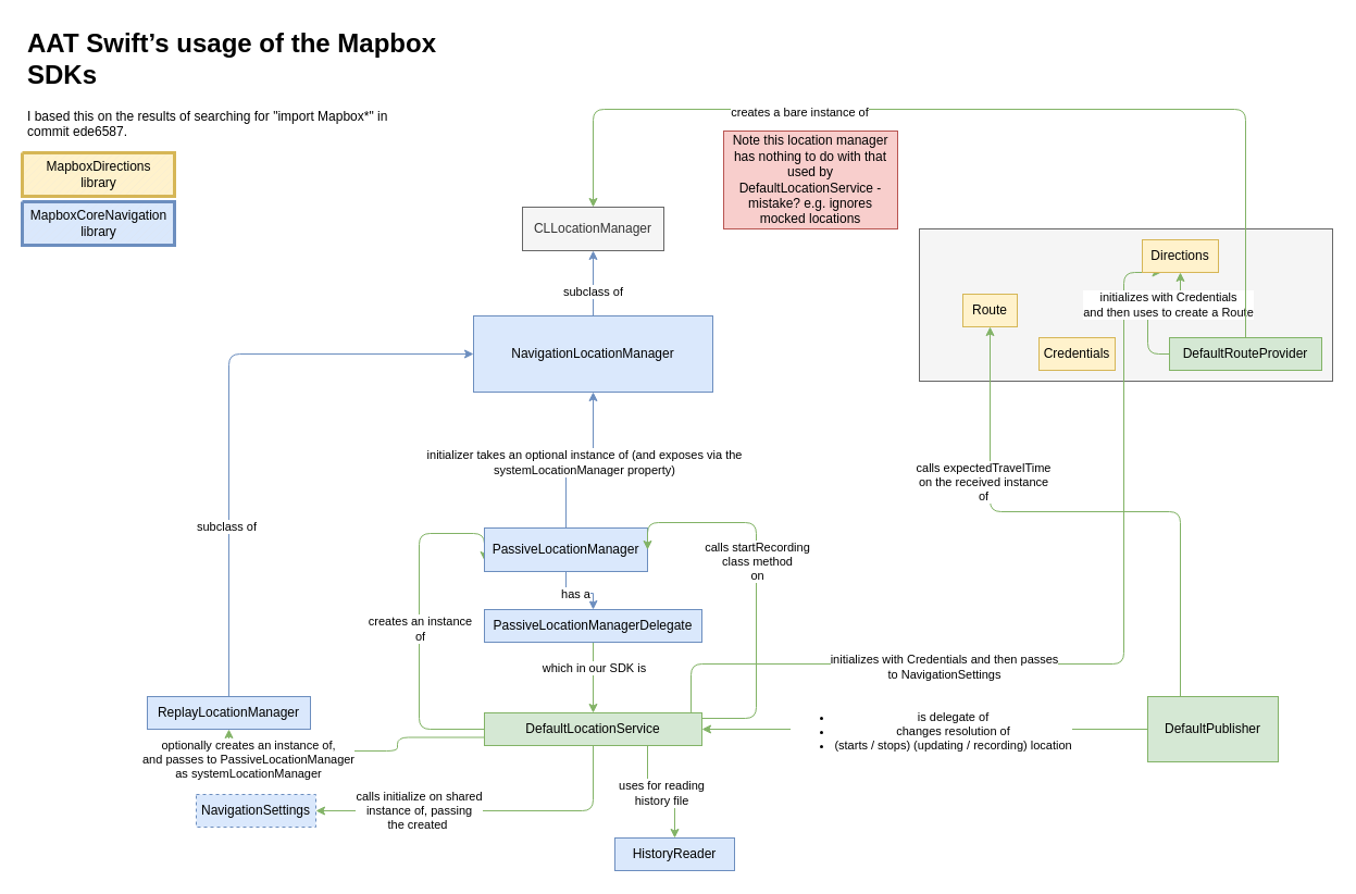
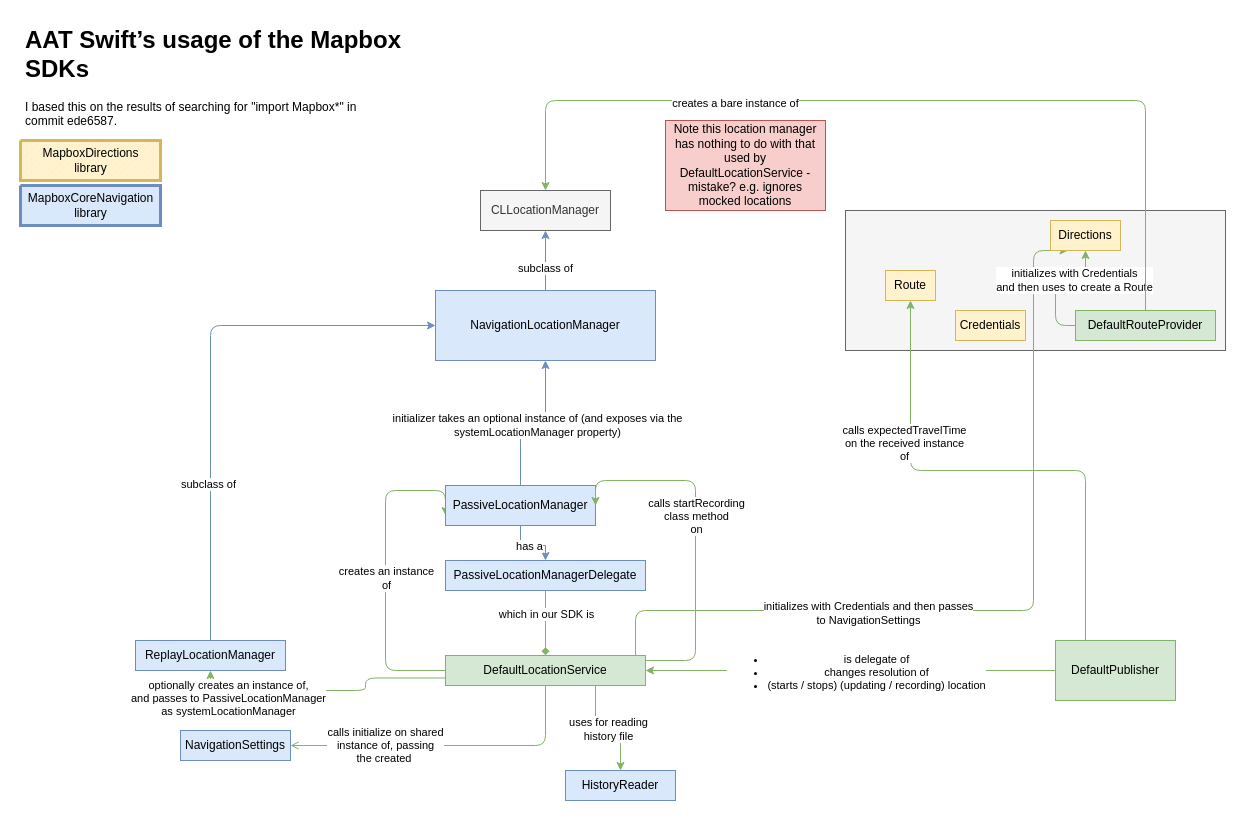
  <mxCell id="0" />
  <mxCell id="1" parent="0" />
  <mxCell id="2" value="" style="rounded=0;whiteSpace=wrap;html=1;strokeWidth=1;fillColor=#f5f5f5;fontColor=#333333;strokeColor=#666666;" vertex="1" parent="1"><mxGeometry x="845" y="210" width="380" height="140" as="geometry" /></mxCell>
  <mxCell id="3" style="edgeStyle=orthogonalEdgeStyle;rounded=0;orthogonalLoop=1;jettySize=auto;html=1;exitX=0.5;exitY=1;exitDx=0;exitDy=0;entryX=0.5;entryY=0;entryDx=0;entryDy=0;fillColor=#dae8fc;strokeColor=#6c8ebf;" parent="1" source="9" target="13" edge="1"><mxGeometry relative="1" as="geometry" /></mxCell>
  <mxCell id="4" value="has a" style="edgeLabel;html=1;align=center;verticalAlign=middle;resizable=0;points=[];rounded=0;" parent="3" vertex="1" connectable="0"><mxGeometry x="-0.074" relative="1" as="geometry"><mxPoint as="offset" /></mxGeometry></mxCell>
  <mxCell id="5" style="edgeStyle=orthogonalEdgeStyle;rounded=0;orthogonalLoop=1;jettySize=auto;html=1;exitX=0.5;exitY=0;exitDx=0;exitDy=0;fillColor=#dae8fc;strokeColor=#6c8ebf;" parent="1" source="9" target="17" edge="1"><mxGeometry relative="1" as="geometry" /></mxCell>
  <mxCell id="6" value="initializer takes an optional instance of (and exposes via the&lt;br&gt;systemLocationManager property)" style="edgeLabel;html=1;align=center;verticalAlign=middle;resizable=0;points=[];rounded=0;" parent="5" vertex="1" connectable="0"><mxGeometry x="0.059" y="-2" relative="1" as="geometry"><mxPoint as="offset" /></mxGeometry></mxCell>
  <mxCell id="7" style="edgeStyle=orthogonalEdgeStyle;orthogonalLoop=1;jettySize=auto;html=1;exitX=0;exitY=0.75;exitDx=0;exitDy=0;entryX=0;entryY=0.5;entryDx=0;entryDy=0;fillColor=#d5e8d4;strokeColor=#82b366;startArrow=classic;startFill=1;endArrow=none;endFill=0;" edge="1" parent="1" source="9" target="28"><mxGeometry relative="1" as="geometry"><Array as="points"><mxPoint x="385" y="490" /><mxPoint x="385" y="670" /></Array></mxGeometry></mxCell>
  <mxCell id="8" value="creates an instance&lt;br&gt;of" style="edgeLabel;html=1;align=center;verticalAlign=middle;resizable=0;points=[];" vertex="1" connectable="0" parent="7"><mxGeometry x="0.059" relative="1" as="geometry"><mxPoint as="offset" /></mxGeometry></mxCell>
  <mxCell id="9" value="PassiveLocationManager" style="rounded=0;whiteSpace=wrap;html=1;fillColor=#dae8fc;strokeColor=#6c8ebf;" parent="1" vertex="1"><mxGeometry x="445" y="485" width="150" height="40" as="geometry" /></mxCell>
  <mxCell id="10" value="MapboxCoreNavigation&lt;br&gt;library" style="verticalLabelPosition=middle;verticalAlign=middle;html=1;shape=mxgraph.basic.patternFillRect;fillStyle=diag;step=5;fillStrokeWidth=0.2;fillStrokeColor=#dddddd;labelPosition=center;align=center;rounded=0;fillColor=#dae8fc;strokeColor=#6c8ebf;gradientColor=none;strokeWidth=3;" parent="1" vertex="1"><mxGeometry x="20" y="185" width="140" height="40" as="geometry" /></mxCell>
- <mxCell id="11" style="edgeStyle=orthogonalEdgeStyle;rounded=0;orthogonalLoop=1;jettySize=auto;html=1;exitX=0.5;exitY=1;exitDx=0;exitDy=0;fillColor=#d5e8d4;strokeColor=#82b366;" parent="1" source="13" target="28" edge="1"><mxGeometry relative="1" as="geometry" /></mxCell>
+ <mxCell id="11" style="edgeStyle=orthogonalEdgeStyle;rounded=0;orthogonalLoop=1;jettySize=auto;html=1;exitX=0.5;exitY=1;exitDx=0;exitDy=0;fillColor=#d5e8d4;strokeColor=#82b366;endArrow=diamond;" parent="1" source="13" target="28" edge="1"><mxGeometry relative="1" as="geometry" /></mxCell>
  <mxCell id="12" value="which in our SDK is" style="edgeLabel;html=1;align=center;verticalAlign=middle;resizable=0;points=[];rounded=0;" parent="11" vertex="1" connectable="0"><mxGeometry x="-0.292" relative="1" as="geometry"><mxPoint as="offset" /></mxGeometry></mxCell>
  <mxCell id="13" value="PassiveLocationManagerDelegate" style="rounded=0;whiteSpace=wrap;html=1;fillColor=#dae8fc;strokeColor=#6c8ebf;" parent="1" vertex="1"><mxGeometry x="445" y="560" width="200" height="30" as="geometry" /></mxCell>
  <mxCell id="14" value="CLLocationManager" style="rounded=0;whiteSpace=wrap;html=1;fillColor=#f5f5f5;fontColor=#333333;strokeColor=#666666;" parent="1" vertex="1"><mxGeometry x="480" y="190" width="130" height="40" as="geometry" /></mxCell>
  <mxCell id="15" style="edgeStyle=orthogonalEdgeStyle;rounded=0;orthogonalLoop=1;jettySize=auto;html=1;exitX=0.5;exitY=0;exitDx=0;exitDy=0;entryX=0.5;entryY=1;entryDx=0;entryDy=0;fillColor=#dae8fc;strokeColor=#6c8ebf;" parent="1" source="17" target="14" edge="1"><mxGeometry relative="1" as="geometry" /></mxCell>
  <mxCell id="16" value="subclass of" style="edgeLabel;html=1;align=center;verticalAlign=middle;resizable=0;points=[];rounded=0;" parent="15" vertex="1" connectable="0"><mxGeometry x="-0.231" y="1" relative="1" as="geometry"><mxPoint as="offset" /></mxGeometry></mxCell>
  <mxCell id="17" value="NavigationLocationManager" style="rounded=0;whiteSpace=wrap;html=1;fillColor=#dae8fc;strokeColor=#6c8ebf;" parent="1" vertex="1"><mxGeometry x="435" y="290" width="220" height="70" as="geometry" /></mxCell>
- <mxCell id="18" style="edgeStyle=orthogonalEdgeStyle;rounded=1;orthogonalLoop=1;jettySize=auto;html=1;exitX=0.5;exitY=1;exitDx=0;exitDy=0;entryX=1;entryY=0.5;entryDx=0;entryDy=0;startArrow=none;startFill=0;endArrow=classic;endFill=1;fillColor=#d5e8d4;strokeColor=#82b366;" edge="1" parent="1" source="28" target="40"><mxGeometry relative="1" as="geometry" /></mxCell>
+ <mxCell id="18" style="edgeStyle=orthogonalEdgeStyle;rounded=1;orthogonalLoop=1;jettySize=auto;html=1;exitX=0.5;exitY=1;exitDx=0;exitDy=0;entryX=1;entryY=0.5;entryDx=0;entryDy=0;startArrow=none;startFill=0;endArrow=open;endFill=1;fillColor=#d5e8d4;strokeColor=#82b366;" edge="1" parent="1" source="28" target="40"><mxGeometry relative="1" as="geometry" /></mxCell>
  <mxCell id="19" value="calls initialize on shared&lt;br&gt;instance of, passing&lt;br&gt;the created&amp;nbsp;" style="edgeLabel;html=1;align=center;verticalAlign=middle;resizable=0;points=[];" vertex="1" connectable="0" parent="18"><mxGeometry x="0.403" y="-1" relative="1" as="geometry"><mxPoint as="offset" /></mxGeometry></mxCell>
  <mxCell id="20" style="edgeStyle=orthogonalEdgeStyle;rounded=1;orthogonalLoop=1;jettySize=auto;html=1;exitX=0.75;exitY=0;exitDx=0;exitDy=0;entryX=1;entryY=0.5;entryDx=0;entryDy=0;startArrow=none;startFill=0;endArrow=classic;endFill=1;fillColor=#d5e8d4;strokeColor=#82b366;" edge="1" parent="1" source="28" target="9"><mxGeometry relative="1" as="geometry"><Array as="points"><mxPoint x="595" y="660" /><mxPoint x="695" y="660" /><mxPoint x="695" y="480" /></Array></mxGeometry></mxCell>
  <mxCell id="21" value="calls startRecording&lt;br&gt;class method&lt;br&gt;on" style="edgeLabel;html=1;align=center;verticalAlign=middle;resizable=0;points=[];" vertex="1" connectable="0" parent="20"><mxGeometry x="0.22" relative="1" as="geometry"><mxPoint as="offset" /></mxGeometry></mxCell>
  <mxCell id="22" style="edgeStyle=orthogonalEdgeStyle;rounded=1;orthogonalLoop=1;jettySize=auto;html=1;exitX=0.75;exitY=1;exitDx=0;exitDy=0;startArrow=none;startFill=0;endArrow=classic;endFill=1;fillColor=#d5e8d4;strokeColor=#82b366;" edge="1" parent="1" source="28" target="44"><mxGeometry relative="1" as="geometry" /></mxCell>
  <mxCell id="23" value="uses for reading&lt;br&gt;history file" style="edgeLabel;html=1;align=center;verticalAlign=middle;resizable=0;points=[];" vertex="1" connectable="0" parent="22"><mxGeometry x="0.002" y="-1" relative="1" as="geometry"><mxPoint as="offset" /></mxGeometry></mxCell>
  <mxCell id="24" style="edgeStyle=orthogonalEdgeStyle;rounded=1;orthogonalLoop=1;jettySize=auto;html=1;exitX=1;exitY=0.25;exitDx=0;exitDy=0;entryX=0.25;entryY=1;entryDx=0;entryDy=0;startArrow=none;startFill=0;endArrow=classic;endFill=1;fillColor=#d5e8d4;strokeColor=#82b366;" edge="1" parent="1" source="28" target="36"><mxGeometry relative="1" as="geometry"><Array as="points"><mxPoint x="635" y="663" /><mxPoint x="635" y="610" /><mxPoint x="1033" y="610" /></Array></mxGeometry></mxCell>
  <mxCell id="25" value="initializes with Credentials and then passes&lt;br&gt;to NavigationSettings" style="edgeLabel;html=1;align=center;verticalAlign=middle;resizable=0;points=[];" vertex="1" connectable="0" parent="24"><mxGeometry x="-0.31" y="-2" relative="1" as="geometry"><mxPoint as="offset" /></mxGeometry></mxCell>
  <mxCell id="26" style="edgeStyle=orthogonalEdgeStyle;rounded=1;orthogonalLoop=1;jettySize=auto;html=1;exitX=0;exitY=0.75;exitDx=0;exitDy=0;entryX=0.5;entryY=1;entryDx=0;entryDy=0;startArrow=none;startFill=0;endArrow=classic;endFill=1;fillColor=#d5e8d4;strokeColor=#82b366;" edge="1" parent="1" source="28" target="43"><mxGeometry relative="1" as="geometry" /></mxCell>
  <mxCell id="27" value="optionally creates an instance of,&lt;br&gt;and passes to PassiveLocationManager&lt;br&gt;as systemLocationManager" style="edgeLabel;html=1;align=center;verticalAlign=middle;resizable=0;points=[];" vertex="1" connectable="0" parent="26"><mxGeometry x="0.355" y="1" relative="1" as="geometry"><mxPoint x="-49" y="6" as="offset" /></mxGeometry></mxCell>
  <mxCell id="28" value="DefaultLocationService" style="rounded=0;whiteSpace=wrap;html=1;fillColor=#d5e8d4;strokeColor=#82b366;" parent="1" vertex="1"><mxGeometry x="445" y="655" width="200" height="30" as="geometry" /></mxCell>
  <mxCell id="29" style="edgeStyle=orthogonalEdgeStyle;orthogonalLoop=1;jettySize=auto;html=1;exitX=0;exitY=0.5;exitDx=0;exitDy=0;entryX=0.5;entryY=1;entryDx=0;entryDy=0;fillColor=#d5e8d4;strokeColor=#82b366;" edge="1" parent="1" source="33" target="36"><mxGeometry relative="1" as="geometry" /></mxCell>
  <mxCell id="30" value="initializes with Credentials&lt;br&gt;and then uses to create a Route" style="edgeLabel;html=1;align=center;verticalAlign=middle;resizable=0;points=[];" vertex="1" connectable="0" parent="29"><mxGeometry x="0.326" y="1" relative="1" as="geometry"><mxPoint as="offset" /></mxGeometry></mxCell>
  <mxCell id="31" style="edgeStyle=orthogonalEdgeStyle;orthogonalLoop=1;jettySize=auto;html=1;exitX=0.5;exitY=0;exitDx=0;exitDy=0;entryX=0.5;entryY=0;entryDx=0;entryDy=0;fillColor=#d5e8d4;strokeColor=#82b366;" edge="1" parent="1" source="33" target="14"><mxGeometry relative="1" as="geometry"><Array as="points"><mxPoint x="1145" y="100" /><mxPoint x="545" y="100" /></Array></mxGeometry></mxCell>
  <mxCell id="32" value="creates a bare instance of" style="edgeLabel;html=1;align=center;verticalAlign=middle;resizable=0;points=[];" vertex="1" connectable="0" parent="31"><mxGeometry x="0.38" y="2" relative="1" as="geometry"><mxPoint as="offset" /></mxGeometry></mxCell>
  <mxCell id="33" value="DefaultRouteProvider" style="rounded=0;whiteSpace=wrap;html=1;fillColor=#d5e8d4;strokeColor=#82b366;" vertex="1" parent="1"><mxGeometry x="1075" y="310" width="140" height="30" as="geometry" /></mxCell>
  <mxCell id="34" value="MapboxDirections&lt;br&gt;library" style="verticalLabelPosition=middle;verticalAlign=middle;html=1;shape=mxgraph.basic.patternFillRect;fillStyle=diag;step=5;fillStrokeWidth=0.2;fillStrokeColor=#dddddd;labelPosition=center;align=center;rounded=0;fillColor=#fff2cc;strokeColor=#d6b656;strokeWidth=3;" vertex="1" parent="1"><mxGeometry x="20" y="140" width="140" height="40" as="geometry" /></mxCell>
  <mxCell id="35" value="&lt;h1&gt;AAT Swift’s usage of the Mapbox SDKs&lt;/h1&gt;&lt;p&gt;I based this on the results of searching for &quot;import Mapbox*&quot; in commit&amp;nbsp;ede6587.&lt;/p&gt;" style="text;html=1;strokeColor=none;fillColor=none;spacing=5;spacingTop=-20;whiteSpace=wrap;overflow=hidden;rounded=0;strokeWidth=3;" vertex="1" parent="1"><mxGeometry x="20" y="20" width="390" height="120" as="geometry" /></mxCell>
  <mxCell id="36" value="Directions" style="rounded=0;whiteSpace=wrap;html=1;fillColor=#fff2cc;strokeColor=#d6b656;" vertex="1" parent="1"><mxGeometry x="1050" y="220" width="70" height="30" as="geometry" /></mxCell>
  <mxCell id="37" value="Route" style="rounded=0;whiteSpace=wrap;html=1;fillColor=#fff2cc;strokeColor=#d6b656;" vertex="1" parent="1"><mxGeometry x="885" y="270" width="50" height="30" as="geometry" /></mxCell>
  <mxCell id="38" value="Note this location manager has nothing to do with that used by DefaultLocationService - mistake? e.g. ignores mocked locations" style="rounded=0;whiteSpace=wrap;html=1;strokeWidth=1;fillColor=#f8cecc;strokeColor=#b85450;" vertex="1" parent="1"><mxGeometry x="665" y="120" width="160" height="90" as="geometry" /></mxCell>
  <mxCell id="39" value="Credentials" style="rounded=0;whiteSpace=wrap;html=1;fillColor=#fff2cc;strokeColor=#d6b656;" vertex="1" parent="1"><mxGeometry x="955" y="310" width="70" height="30" as="geometry" /></mxCell>
- <mxCell id="40" value="NavigationSettings" style="rounded=0;whiteSpace=wrap;html=1;fillColor=#dae8fc;strokeColor=#6c8ebf;dashed=1;" vertex="1" parent="1"><mxGeometry x="180" y="730" width="110" height="30" as="geometry" /></mxCell>
+ <mxCell id="40" value="NavigationSettings" style="rounded=0;whiteSpace=wrap;html=1;fillColor=#dae8fc;strokeColor=#6c8ebf;" vertex="1" parent="1"><mxGeometry x="180" y="730" width="110" height="30" as="geometry" /></mxCell>
  <mxCell id="41" style="edgeStyle=orthogonalEdgeStyle;rounded=1;orthogonalLoop=1;jettySize=auto;html=1;exitX=0.5;exitY=0;exitDx=0;exitDy=0;entryX=0;entryY=0.5;entryDx=0;entryDy=0;startArrow=none;startFill=0;endArrow=classic;endFill=1;fillColor=#dae8fc;strokeColor=#6c8ebf;" edge="1" parent="1" source="43" target="17"><mxGeometry relative="1" as="geometry" /></mxCell>
  <mxCell id="42" value="subclass of" style="edgeLabel;html=1;align=center;verticalAlign=middle;resizable=0;points=[];" vertex="1" connectable="0" parent="41"><mxGeometry x="-0.418" y="3" relative="1" as="geometry"><mxPoint as="offset" /></mxGeometry></mxCell>
  <mxCell id="43" value="ReplayLocationManager" style="rounded=0;whiteSpace=wrap;html=1;fillColor=#dae8fc;strokeColor=#6c8ebf;" vertex="1" parent="1"><mxGeometry x="135" y="640" width="150" height="30" as="geometry" /></mxCell>
  <mxCell id="44" value="HistoryReader" style="rounded=0;whiteSpace=wrap;html=1;fillColor=#dae8fc;strokeColor=#6c8ebf;" vertex="1" parent="1"><mxGeometry x="565" y="770" width="110" height="30" as="geometry" /></mxCell>
  <mxCell id="45" style="edgeStyle=orthogonalEdgeStyle;rounded=1;orthogonalLoop=1;jettySize=auto;html=1;exitX=0.25;exitY=0;exitDx=0;exitDy=0;entryX=0.5;entryY=1;entryDx=0;entryDy=0;startArrow=none;startFill=0;endArrow=classic;endFill=1;fillColor=#d5e8d4;strokeColor=#82b366;" edge="1" parent="1" source="49" target="37"><mxGeometry relative="1" as="geometry" /></mxCell>
  <mxCell id="46" value="calls expectedTravelTime&lt;br&gt;on the received instance&lt;br&gt;of" style="edgeLabel;html=1;align=center;verticalAlign=middle;resizable=0;points=[];" vertex="1" connectable="0" parent="45"><mxGeometry x="0.156" y="1" relative="1" as="geometry"><mxPoint x="-54" y="-29" as="offset" /></mxGeometry></mxCell>
  <mxCell id="47" style="edgeStyle=orthogonalEdgeStyle;rounded=1;orthogonalLoop=1;jettySize=auto;html=1;exitX=0;exitY=0.5;exitDx=0;exitDy=0;startArrow=none;startFill=0;endArrow=classic;endFill=1;fillColor=#d5e8d4;strokeColor=#82b366;" edge="1" parent="1" source="49" target="28"><mxGeometry relative="1" as="geometry" /></mxCell>
  <mxCell id="48" value="&lt;ul&gt;&lt;li&gt;is delegate of&lt;/li&gt;&lt;li&gt;changes resolution of&lt;br&gt;&lt;/li&gt;&lt;li&gt;(starts / stops) (updating / recording) location&lt;/li&gt;&lt;/ul&gt;" style="edgeLabel;html=1;align=center;verticalAlign=middle;resizable=0;points=[];labelBackgroundColor=default;" vertex="1" connectable="0" parent="47"><mxGeometry x="0.172" y="1" relative="1" as="geometry"><mxPoint x="40" as="offset" /></mxGeometry></mxCell>
  <mxCell id="49" value="DefaultPublisher" style="rounded=0;whiteSpace=wrap;html=1;fillColor=#d5e8d4;strokeColor=#82b366;" vertex="1" parent="1"><mxGeometry x="1055" y="640" width="120" height="60" as="geometry" /></mxCell>
